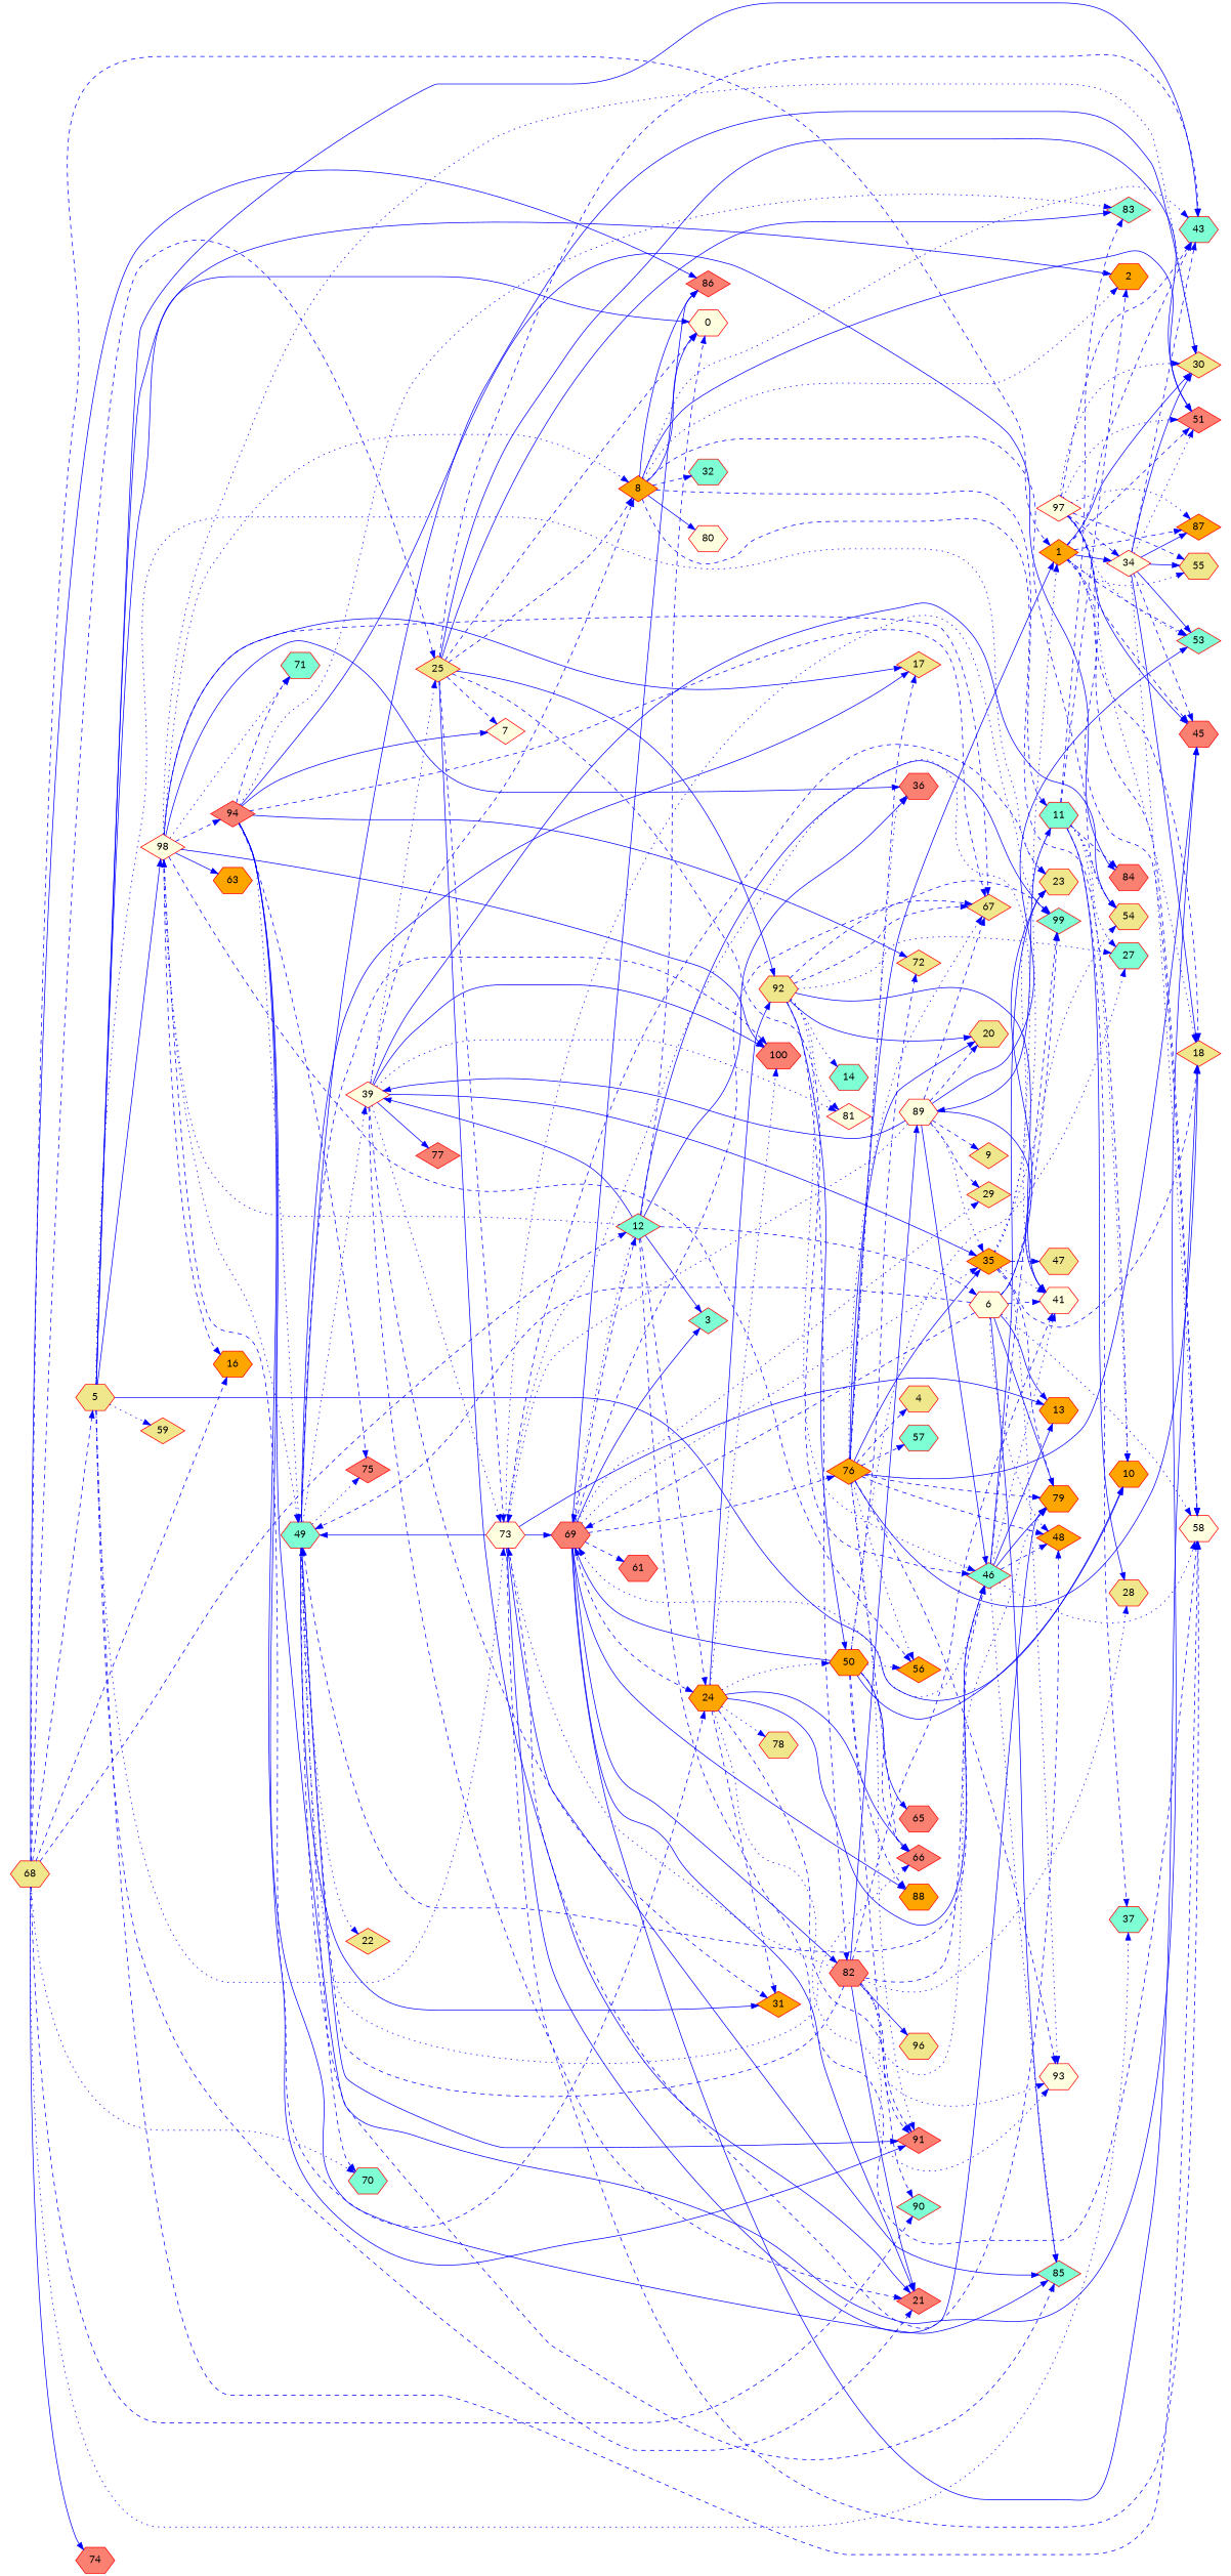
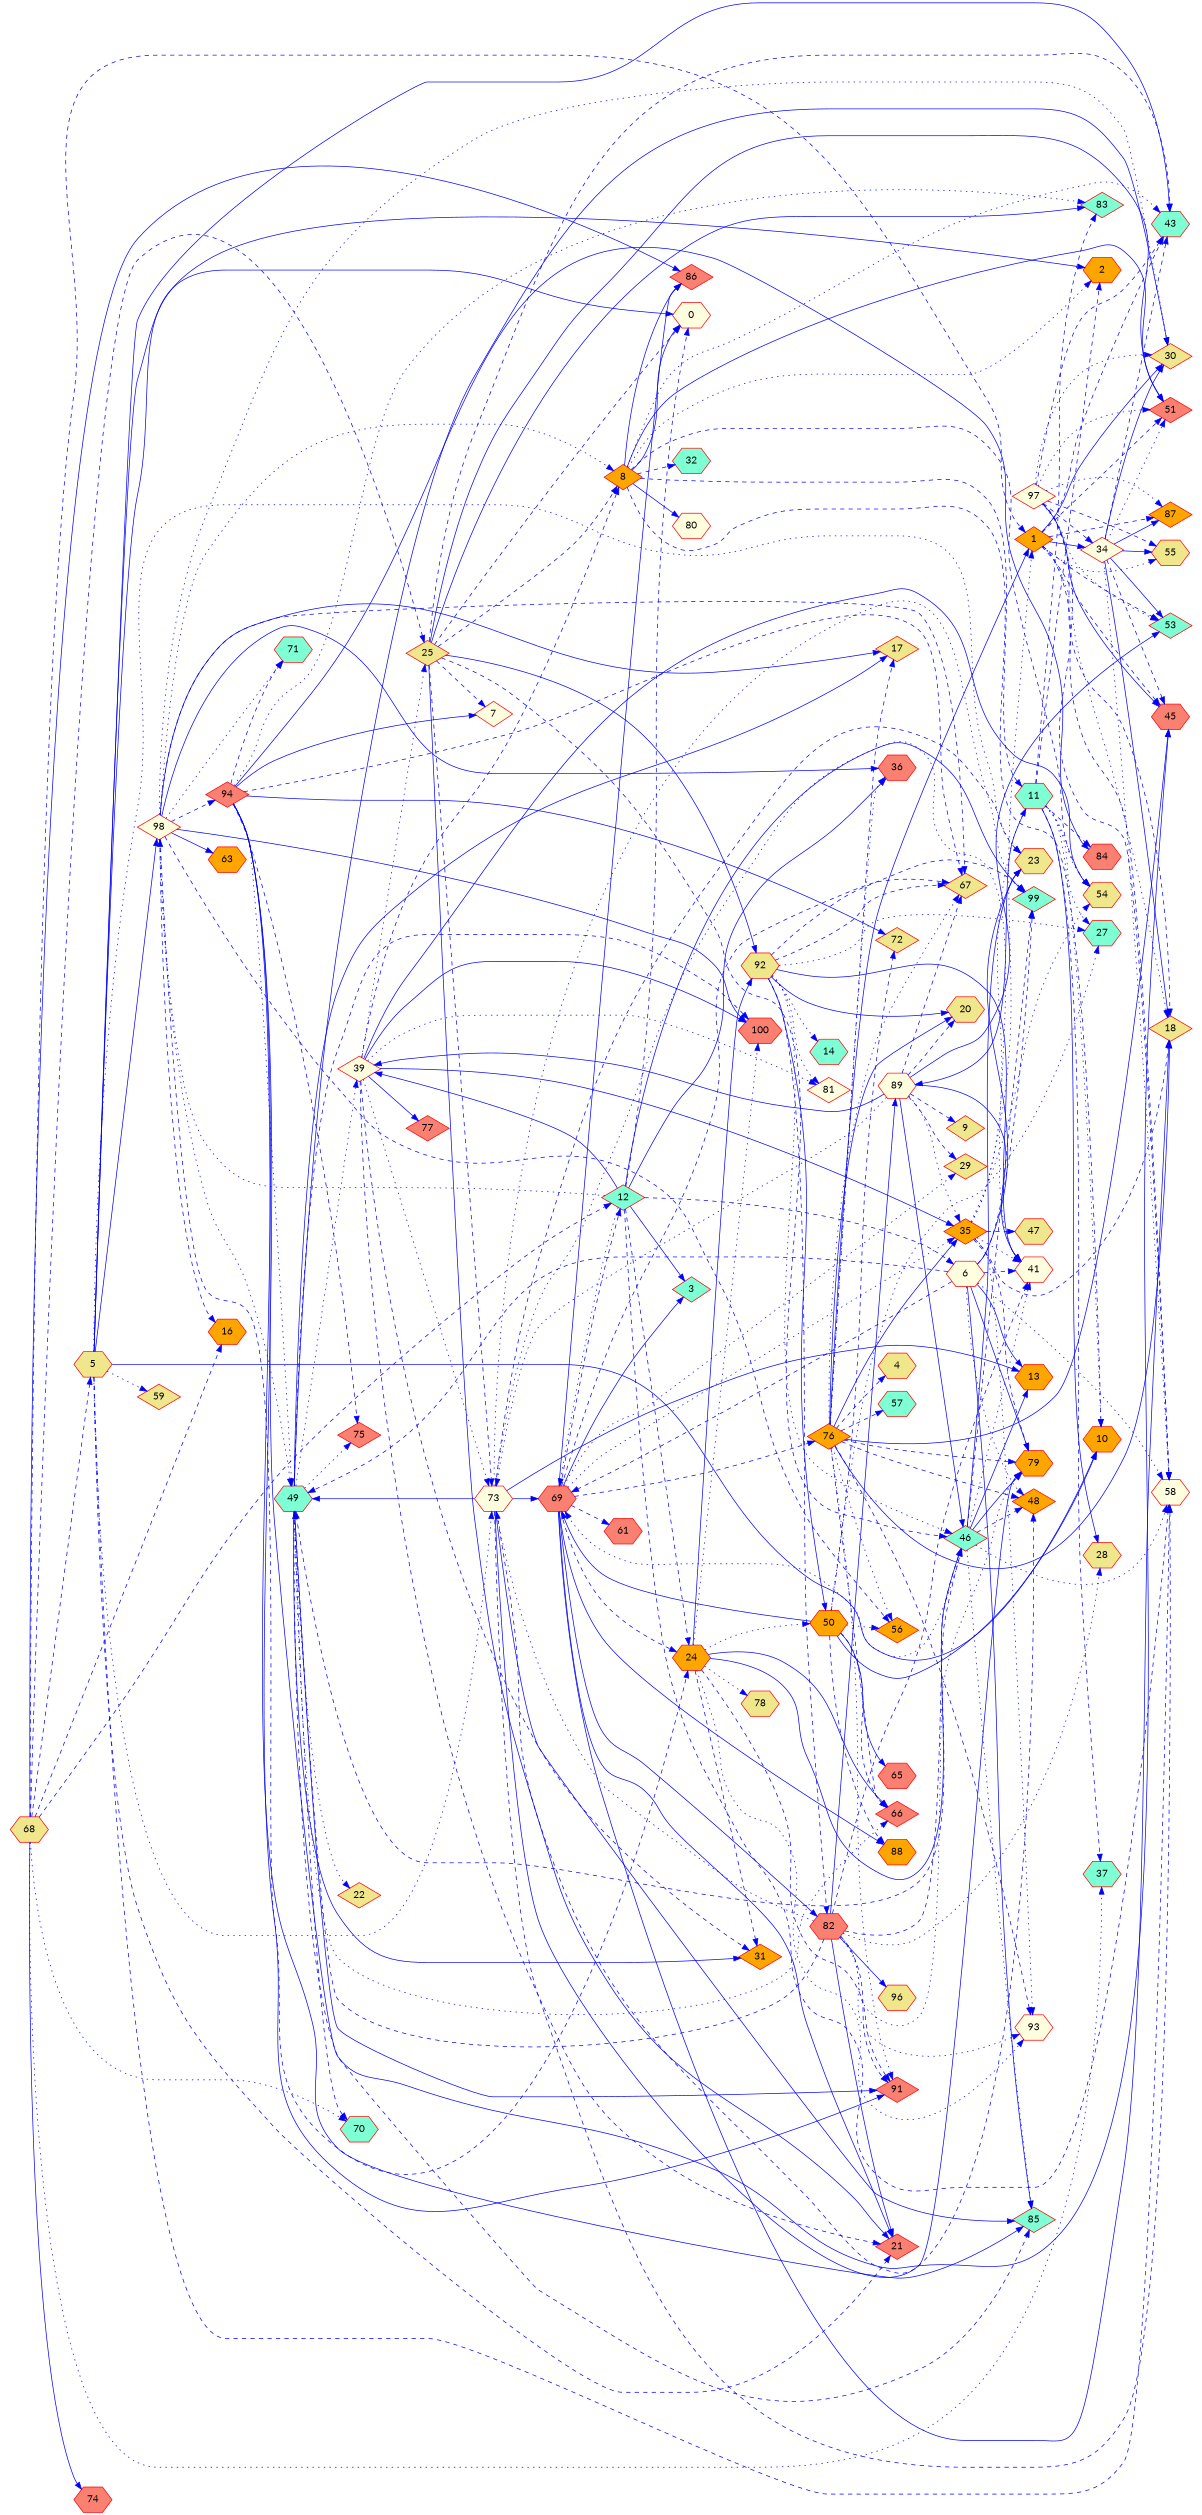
  digraph {
    fontname=Lato
    rankdir=LR
    node [color=Red fillcolor=khaki fontname=Lato shape=hexagon style=filled]
    edge [color=Blue fontname=Lato style=dashed]
    1 [fillcolor=orange shape=diamond]
    18 [shape=diamond]
    30 [shape=diamond]
    34 [fillcolor=lightyellow shape=diamond]
    43 [fillcolor=aquamarine]
    45 [fillcolor=salmon]
    51 [fillcolor=salmon shape=diamond]
    53 [fillcolor=aquamarine shape=diamond]
    55
    58 [fillcolor=lightyellow]
    87 [fillcolor=orange shape=diamond]
    5
    0 [fillcolor=lightyellow]
    2 [fillcolor=orange]
    10 [fillcolor=orange]
    21 [fillcolor=salmon shape=diamond]
    23
    59 [shape=diamond]
    73 [fillcolor=lightyellow]
    98 [fillcolor=lightyellow shape=diamond]
    13 [fillcolor=orange]
    41 [fillcolor=lightyellow]
    48 [fillcolor=orange shape=diamond]
    49 [fillcolor=aquamarine]
    69 [fillcolor=salmon]
    79 [fillcolor=orange]
    85 [fillcolor=aquamarine shape=diamond]
    99 [fillcolor=aquamarine shape=diamond]
    8 [fillcolor=orange shape=diamond]
    24 [fillcolor=orange]
    36 [fillcolor=salmon]
    100 [fillcolor=salmon]
    17 [shape=diamond]
    56 [fillcolor=orange shape=diamond]
    16 [fillcolor=orange]
    67 [shape=diamond]
    94 [fillcolor=salmon shape=diamond]
    71 [fillcolor=aquamarine]
    63 [fillcolor=orange]
    39 [fillcolor=lightyellow shape=diamond]
    31 [fillcolor=orange shape=diamond]
    66 [fillcolor=salmon shape=diamond]
    91 [fillcolor=salmon shape=diamond]
    22 [shape=diamond]
    70 [fillcolor=aquamarine]
    75 [fillcolor=salmon shape=diamond]
    3 [fillcolor=aquamarine shape=diamond]
    86 [fillcolor=salmon shape=diamond]
    12 [fillcolor=aquamarine shape=diamond]
    29 [shape=diamond]
    35 [fillcolor=orange shape=diamond]
    88 [fillcolor=orange]
    61 [fillcolor=salmon]
    76 [fillcolor=orange shape=diamond]
    82 [fillcolor=salmon]
    11 [fillcolor=aquamarine]
    32 [fillcolor=aquamarine]
    54
    80 [fillcolor=lightyellow]
    46 [fillcolor=aquamarine shape=diamond]
    50 [fillcolor=orange]
    78
    92
    93 [fillcolor=lightyellow]
    83 [fillcolor=aquamarine shape=diamond]
    84 [fillcolor=salmon]
    72 [shape=diamond]
    7 [fillcolor=lightyellow shape=diamond]
    6 [fillcolor=lightyellow]
    25 [shape=diamond]
    77 [fillcolor=salmon shape=diamond]
    81 [fillcolor=lightyellow shape=diamond]
    n73 [label=47]
    20
    4
    57 [fillcolor=aquamarine]
    28
    89 [fillcolor=lightyellow]
    96
    27 [fillcolor=aquamarine]
    37 [fillcolor=aquamarine]
    9 [shape=diamond]
    65 [fillcolor=salmon]
-   90 [fillcolor=aquamarine shape=diamond]
    14 [fillcolor=aquamarine]
    68
    74 [fillcolor=salmon]
    97 [fillcolor=lightyellow shape=diamond]
    1 -> 18 [style=dotted]
    1 -> 30 [style=solid]
    1 -> 34 [style=solid]
    1 -> 43
    1 -> 45
    1 -> 51
    1 -> 53
    1 -> 55 [style=dotted]
    1 -> 58
    1 -> 87
    34 -> 18 [style=solid]
    34 -> 30 [style=solid]
    34 -> 43
    34 -> 45
    34 -> 51 [style=dotted]
    34 -> 53 [style=solid]
    34 -> 55 [style=solid]
    34 -> 58 [style=dotted]
    34 -> 87 [style=solid]
    5 -> 43 [style=solid]
    5 -> 58
    5 -> 0 [style=solid]
    5 -> 2 [style=solid]
    5 -> 10 [style=solid]
    5 -> 21
    5 -> 23 [style=dotted]
    5 -> 59 [style=dotted]
    5 -> 73 [style=dotted]
    5 -> 98 [style=solid]
    73 -> 58
    73 -> 23
    73 -> 13 [style=solid]
    73 -> 41 [style=dotted]
    73 -> 48
    73 -> 49 [style=solid]
    73 -> 69 [style=solid]
    73 -> 79 [style=solid]
    73 -> 85 [style=solid]
    73 -> 99 [style=dotted]
    98 -> 30 [style=dotted]
    98 -> 49 [style=dotted]
    98 -> 8 [style=dotted]
    98 -> 24
    98 -> 36 [style=solid]
    98 -> 100 [style=solid]
    98 -> 17 [style=solid]
    98 -> 56
    98 -> 16
    98 -> 67
    98 -> 94
    98 -> 71 [style=dotted]
    98 -> 63 [style=solid]
    49 -> 30 [style=solid]
    49 -> 85
    49 -> 100
    49 -> 17 [style=solid]
    49 -> 39 [style=dotted]
    49 -> 31 [style=solid]
    49 -> 66 [style=dotted]
    49 -> 91 [style=solid]
    49 -> 22 [style=dotted]
    49 -> 70
    49 -> 75 [style=dotted]
    69 -> 18 [style=solid]
    69 -> 21 [style=solid]
    69 -> 24
    69 -> 67
    69 -> 3 [style=solid]
    69 -> 86 [style=solid]
    69 -> 12
    69 -> 29 [style=dotted]
    69 -> 35 [style=dotted]
    69 -> 88 [style=solid]
    69 -> 61
    69 -> 76
    69 -> 82 [style=solid]
    8 -> 43 [style=dotted]
    8 -> 51 [style=solid]
    8 -> 0 [style=solid]
    8 -> 2 [style=dotted]
    8 -> 10
    8 -> 86 [style=solid]
    8 -> 11
    8 -> 32
    8 -> 54
    8 -> 80 [style=solid]
    24 -> 100 [style=dotted]
    24 -> 31
    24 -> 66 [style=solid]
    24 -> 91
    24 -> 46 [style=solid]
    24 -> 50 [style=dotted]
    24 -> 78 [style=dotted]
    24 -> 92 [style=solid]
    24 -> 93 [style=dotted]
    94 -> 45 [style=solid]
    94 -> 49 [style=dotted]
    94 -> 85 [style=solid]
    94 -> 67
    94 -> 71
    94 -> 91 [style=solid]
    94 -> 75
    94 -> 83 [style=dotted]
    94 -> 84 [style=solid]
    94 -> 72 [style=solid]
    94 -> 7 [style=solid]
    39 -> 21
    39 -> 73 [style=dotted]
    39 -> 8
    39 -> 100 [style=solid]
    39 -> 31
    39 -> 35 [style=solid]
    39 -> 54 [style=solid]
    39 -> 25 [style=dotted]
    39 -> 77 [style=solid]
    39 -> 81 [style=dotted]
    12 -> 58
    12 -> 0
    12 -> 98 [style=dotted]
    12 -> 69 [style=dotted]
    12 -> 99 [style=solid]
    12 -> 24
    12 -> 36 [style=solid]
    12 -> 39 [style=solid]
    12 -> 3 [style=solid]
    12 -> 6
    35 -> 1 [style=dotted]
    35 -> 18
    35 -> 41 [style=dotted]
    35 -> 79
    35 -> 11 [style=dotted]
    35 -> 54 [style=dotted]
    35 -> 93 [style=dotted]
    35 -> n73
    76 -> 1 [style=solid]
    76 -> 18 [style=solid]
    76 -> 45 [style=solid]
    76 -> 48
    76 -> 79
    76 -> 36 [style=dotted]
    76 -> 17
    76 -> 56 [style=dotted]
    76 -> 67 [style=dotted]
    76 -> 66
    76 -> 91 [style=dotted]
    76 -> 35 [style=solid]
    76 -> 93
    76 -> 20 [style=solid]
    76 -> 4
    76 -> 57
    82 -> 21 [style=solid]
    82 -> 73 [style=dotted]
    82 -> 41
    82 -> 49
    82 -> 79 [style=dotted]
    82 -> 91
    82 -> 46
    82 -> 93 [style=dotted]
    82 -> 28 [style=dotted]
    82 -> 89 [style=solid]
    82 -> 96 [style=solid]
    11 -> 2
    11 -> 10 [style=dotted]
    11 -> 54 [style=dotted]
    11 -> 83
    11 -> 84
    11 -> 28 [style=solid]
    11 -> 89 [style=solid]
    11 -> 27 [style=dotted]
    11 -> 37
    46 -> 58 [style=dotted]
    46 -> 23 [style=solid]
    46 -> 13 [style=solid]
    46 -> 41 [style=dotted]
    46 -> 48
    46 -> 49
    46 -> 69 [style=dotted]
    46 -> 79 [style=solid]
    46 -> 85 [style=dotted]
    46 -> 99
    50 -> 10 [style=solid]
    50 -> 69 [style=solid]
    50 -> 56 [style=dotted]
    50 -> 66
    50 -> 88
    50 -> 72
    50 -> 27 [style=dotted]
    50 -> 65 [style=solid]
-   50 -> 90
    92 -> 41 [style=solid]
    92 -> 99
    92 -> 67
    92 -> 82
    92 -> 46 [style=dotted]
    92 -> 50 [style=solid]
    92 -> 81 [style=dotted]
    92 -> 20 [style=solid]
    92 -> 27 [style=dotted]
    92 -> 14 [style=dotted]
    6 -> 58 [style=dotted]
    6 -> 23 [style=solid]
    6 -> 13 [style=solid]
    6 -> 41
    6 -> 48 [style=dotted]
    6 -> 49
    6 -> 69
    6 -> 79 [style=solid]
    6 -> 85 [style=solid]
    6 -> 99
    25 -> 43
    25 -> 51 [style=solid]
    25 -> 0
    25 -> 21 [style=solid]
    25 -> 73
    25 -> 8
    25 -> 46
    25 -> 92 [style=solid]
    25 -> 83 [style=solid]
    25 -> 7
    89 -> 53 [style=solid]
    89 -> 73 [style=dotted]
    89 -> 41 [style=solid]
    89 -> 67
    89 -> 39 [style=solid]
    89 -> 29
    89 -> 35 [style=dotted]
    89 -> 46 [style=solid]
    89 -> 20
    89 -> 9
    68 -> 1
    68 -> 5
    68 -> 16
    68 -> 70 [style=dotted]
    68 -> 86 [style=solid]
    68 -> 12
    68 -> 25
    68 -> 37 [style=dotted]
-   68 -> 90
    68 -> 74 [style=solid]
    97 -> 18
    97 -> 30 [style=dotted]
    97 -> 34
    97 -> 43
    97 -> 45 [style=solid]
    97 -> 51 [style=dotted]
    97 -> 53 [style=dotted]
    97 -> 55
    97 -> 58
    97 -> 87 [style=dotted]
  }
